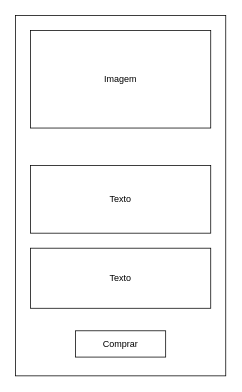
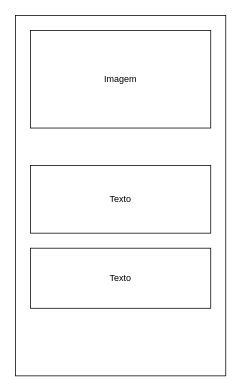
  <mxCell id="0" />
  <mxCell id="1" parent="0" />
  <mxCell id="2" value="" style="rounded=0;whiteSpace=wrap;html=1;" vertex="1" parent="1"><mxGeometry x="20" y="20" width="280" height="480" as="geometry" /></mxCell>
  <mxCell id="3" value="Imagem" style="rounded=0;whiteSpace=wrap;html=1;" vertex="1" parent="1"><mxGeometry x="40" y="40" width="240" height="130" as="geometry" /></mxCell>
  <mxCell id="4" value="Texto" style="rounded=0;whiteSpace=wrap;html=1;" vertex="1" parent="1"><mxGeometry x="40" y="220" width="240" height="90" as="geometry" /></mxCell>
  <mxCell id="5" value="Texto" style="rounded=0;whiteSpace=wrap;html=1;" vertex="1" parent="1"><mxGeometry x="40" y="330" width="240" height="80" as="geometry" /></mxCell>
- <mxCell id="6" value="Comprar" style="rounded=0;whiteSpace=wrap;html=1;" vertex="1" parent="1"><mxGeometry x="100" y="440" width="120" height="35" as="geometry" /></mxCell>
